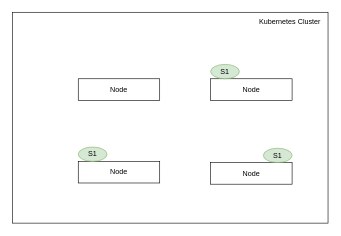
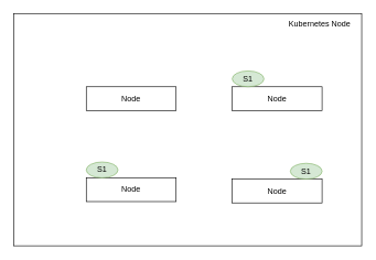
  <mxCell id="0" />
  <mxCell id="1" parent="0" />
  <mxCell id="2" value="" style="rounded=0;whiteSpace=wrap;html=1;" vertex="1" parent="1"><mxGeometry x="20" y="20" width="527" height="352" as="geometry" /></mxCell>
  <mxCell id="3" value="Node" style="rounded=0;whiteSpace=wrap;html=1;" vertex="1" parent="1"><mxGeometry x="130" y="131" width="136" height="36" as="geometry" /></mxCell>
  <mxCell id="4" value="Node" style="rounded=0;whiteSpace=wrap;html=1;" vertex="1" parent="1"><mxGeometry x="351" y="131" width="136" height="36" as="geometry" /></mxCell>
  <mxCell id="5" value="Node" style="rounded=0;whiteSpace=wrap;html=1;" vertex="1" parent="1"><mxGeometry x="130" y="269" width="136" height="36" as="geometry" /></mxCell>
  <mxCell id="6" value="Node" style="rounded=0;whiteSpace=wrap;html=1;" vertex="1" parent="1"><mxGeometry x="351" y="271" width="136" height="36" as="geometry" /></mxCell>
- <mxCell id="7" value="Kubernetes Cluster" style="text;html=1;align=center;verticalAlign=middle;resizable=0;points=[];autosize=1;strokeColor=none;fillColor=none;" vertex="1" parent="1"><mxGeometry x="426" y="27" width="113" height="18" as="geometry" /></mxCell>
+ <mxCell id="7" value="Kubernetes Node" style="text;html=1;align=center;verticalAlign=middle;resizable=0;points=[];autosize=1;strokeColor=none;fillColor=none;" vertex="1" parent="1"><mxGeometry x="426" y="27" width="113" height="18" as="geometry" /></mxCell>
  <mxCell id="8" value="S1" style="ellipse;whiteSpace=wrap;html=1;fillColor=#d5e8d4;strokeColor=#82b366;" vertex="1" parent="1"><mxGeometry x="130" y="245" width="48" height="24" as="geometry" /></mxCell>
  <mxCell id="9" value="S1" style="ellipse;whiteSpace=wrap;html=1;fillColor=#d5e8d4;strokeColor=#82b366;" vertex="1" parent="1"><mxGeometry x="351" y="107" width="48" height="24" as="geometry" /></mxCell>
  <mxCell id="10" value="S1" style="ellipse;whiteSpace=wrap;html=1;fillColor=#d5e8d4;strokeColor=#82b366;" vertex="1" parent="1"><mxGeometry x="439" y="247" width="48" height="24" as="geometry" /></mxCell>
